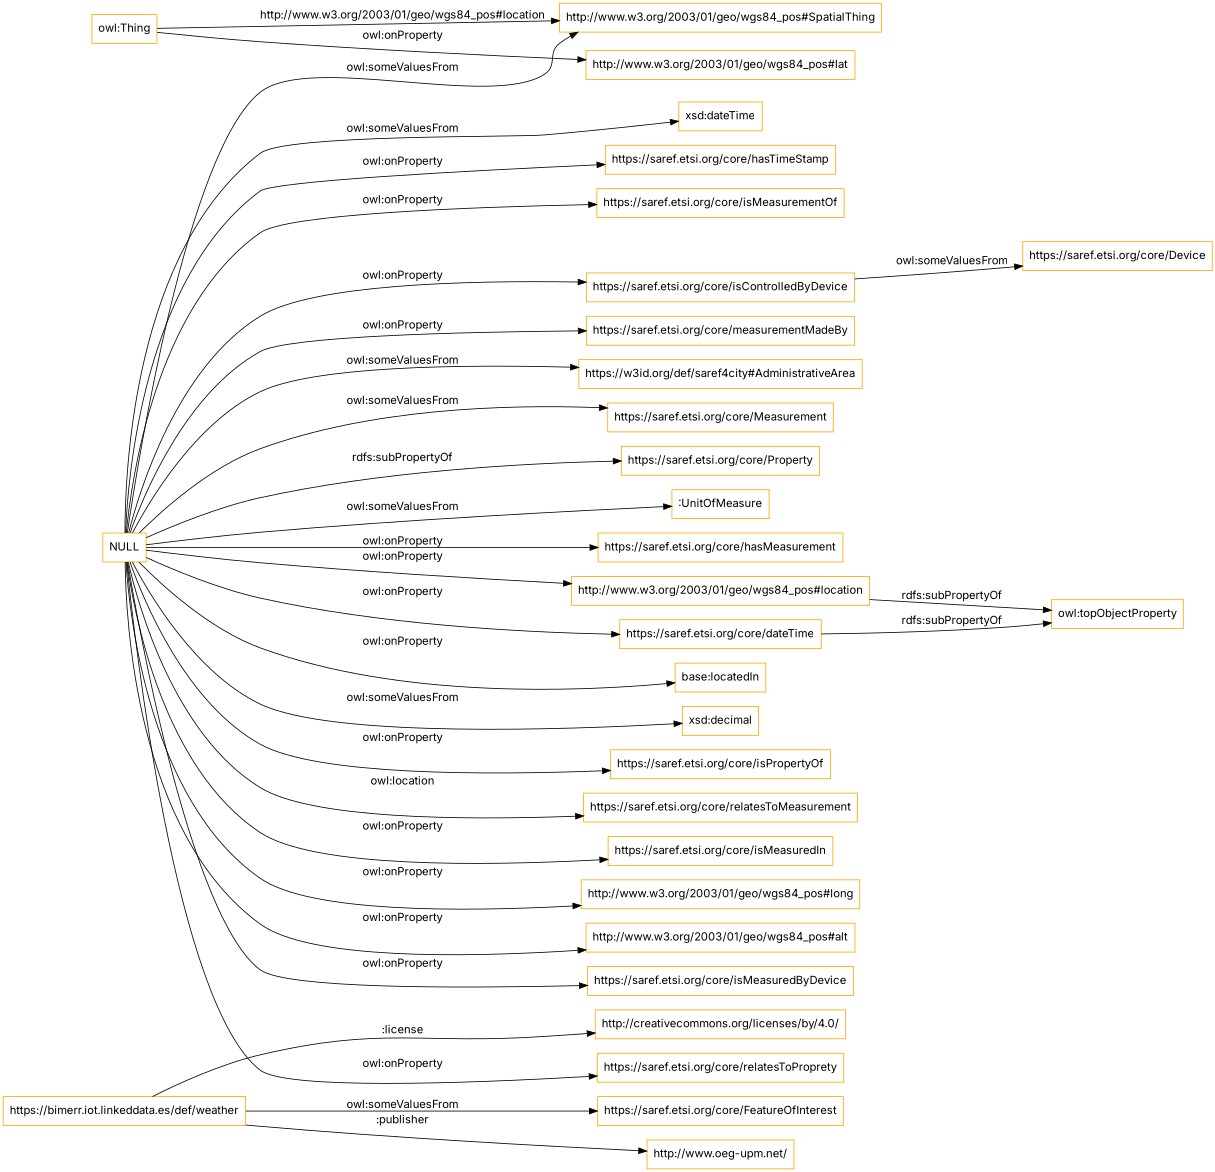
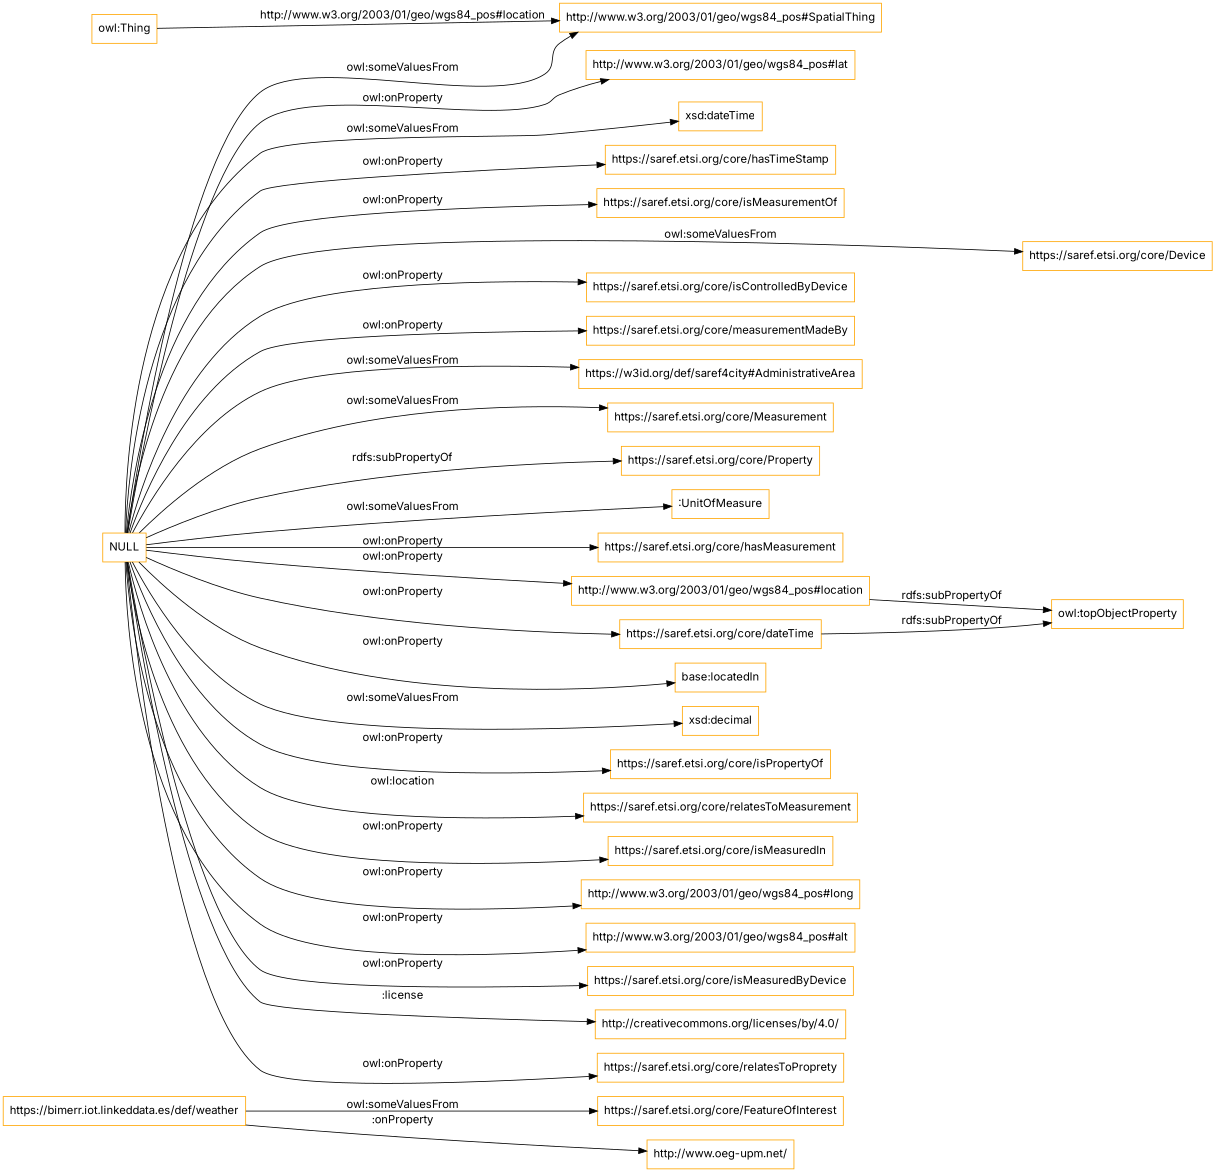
  digraph {
    fontname=Inter
    rankdir=LR
    node [color=orange fontname=Inter shape=rectangle]
    edge [fontname=Inter]
    NULL
    "https://saref.etsi.org/core/Device"
    "http://www.w3.org/2003/01/geo/wgs84_pos#SpatialThing"
    "https://w3id.org/def/saref4city#AdministrativeArea"
    "https://saref.etsi.org/core/Measurement"
    "https://saref.etsi.org/core/Property"
    ":UnitOfMeasure"
    "https://saref.etsi.org/core/hasMeasurement"
    "http://www.w3.org/2003/01/geo/wgs84_pos#location"
    "https://saref.etsi.org/core/isControlledByDevice"
    "base:locatedIn"
    "xsd:decimal"
    "https://saref.etsi.org/core/isPropertyOf"
    "https://saref.etsi.org/core/relatesToMeasurement"
    "https://saref.etsi.org/core/isMeasuredIn"
    "http://www.w3.org/2003/01/geo/wgs84_pos#lat"
    "http://www.w3.org/2003/01/geo/wgs84_pos#long"
    "http://www.w3.org/2003/01/geo/wgs84_pos#alt"
    "https://saref.etsi.org/core/isMeasuredByDevice"
    "https://saref.etsi.org/core/relatesToProprety"
    "xsd:dateTime"
    n22 [label="https://saref.etsi.org/core/dateTime"]
    "https://saref.etsi.org/core/hasTimeStamp"
    "https://saref.etsi.org/core/isMeasurementOf"
    "https://saref.etsi.org/core/measurementMadeBy"
    "owl:topObjectProperty"
    "https://bimerr.iot.linkeddata.es/def/weather"
    "https://saref.etsi.org/core/FeatureOfInterest"
    "http://creativecommons.org/licenses/by/4.0/"
    "http://www.oeg-upm.net/"
    "owl:Thing"
-   "https://saref.etsi.org/core/isControlledByDevice" -> "https://saref.etsi.org/core/Device" [label="owl:someValuesFrom"]
+   NULL -> "https://saref.etsi.org/core/Device" [label="owl:someValuesFrom"]
    NULL -> "http://www.w3.org/2003/01/geo/wgs84_pos#SpatialThing" [label="owl:someValuesFrom"]
    NULL -> "https://w3id.org/def/saref4city#AdministrativeArea" [label="owl:someValuesFrom"]
    NULL -> "https://saref.etsi.org/core/Measurement" [label="owl:someValuesFrom"]
    NULL -> "https://saref.etsi.org/core/Property" [label="rdfs:subPropertyOf"]
    NULL -> ":UnitOfMeasure" [label="owl:someValuesFrom"]
    NULL -> "https://saref.etsi.org/core/hasMeasurement" [label="owl:onProperty"]
    NULL -> "http://www.w3.org/2003/01/geo/wgs84_pos#location" [label="owl:onProperty"]
    NULL -> "https://saref.etsi.org/core/isControlledByDevice" [label="owl:onProperty"]
    NULL -> "base:locatedIn" [label="owl:onProperty"]
    NULL -> "xsd:decimal" [label="owl:someValuesFrom"]
    NULL -> "https://saref.etsi.org/core/isPropertyOf" [label="owl:onProperty"]
    NULL -> "https://saref.etsi.org/core/relatesToMeasurement" [label="owl:location"]
    NULL -> "https://saref.etsi.org/core/isMeasuredIn" [label="owl:onProperty"]
-   "owl:Thing" -> "http://www.w3.org/2003/01/geo/wgs84_pos#lat" [label="owl:onProperty"]
+   NULL -> "http://www.w3.org/2003/01/geo/wgs84_pos#lat" [label="owl:onProperty"]
    NULL -> "http://www.w3.org/2003/01/geo/wgs84_pos#long" [label="owl:onProperty"]
    NULL -> "http://www.w3.org/2003/01/geo/wgs84_pos#alt" [label="owl:onProperty"]
    NULL -> "https://saref.etsi.org/core/isMeasuredByDevice" [label="owl:onProperty"]
    NULL -> "https://saref.etsi.org/core/relatesToProprety" [label="owl:onProperty"]
    NULL -> "xsd:dateTime" [label="owl:someValuesFrom"]
    NULL -> n22 [label="owl:onProperty"]
    NULL -> "https://saref.etsi.org/core/hasTimeStamp" [label="owl:onProperty"]
    NULL -> "https://saref.etsi.org/core/isMeasurementOf" [label="owl:onProperty"]
    NULL -> "https://saref.etsi.org/core/measurementMadeBy" [label="owl:onProperty"]
    "http://www.w3.org/2003/01/geo/wgs84_pos#location" -> "owl:topObjectProperty" [label="rdfs:subPropertyOf"]
    n22 -> "owl:topObjectProperty" [label="rdfs:subPropertyOf"]
    "https://bimerr.iot.linkeddata.es/def/weather" -> "https://saref.etsi.org/core/FeatureOfInterest" [label="owl:someValuesFrom"]
-   "https://bimerr.iot.linkeddata.es/def/weather" -> "http://creativecommons.org/licenses/by/4.0/" [label=":license"]
-   "https://bimerr.iot.linkeddata.es/def/weather" -> "http://www.oeg-upm.net/" [label=":publisher"]
+   NULL -> "http://creativecommons.org/licenses/by/4.0/" [label=":license"]
+   "https://bimerr.iot.linkeddata.es/def/weather" -> "http://www.oeg-upm.net/" [label=":onProperty"]
    "owl:Thing" -> "http://www.w3.org/2003/01/geo/wgs84_pos#SpatialThing" [label="http://www.w3.org/2003/01/geo/wgs84_pos#location"]
  }
